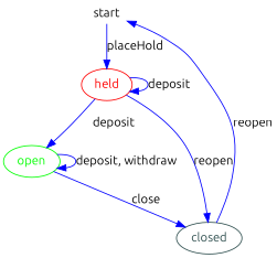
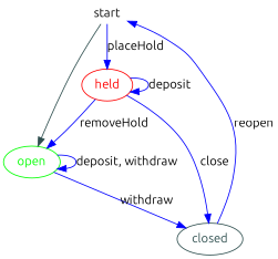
  digraph {
    fontname=Ubuntu
    node [fontname=Ubuntu]
    edge [color=blue fontname=Ubuntu]
    start [fixedsize=false height=0 shape=none width=0]
    open [color=green fontcolor=green]
    held [color=red fontcolor=red]
    closed [color=darkslategrey fontcolor=darkslategrey]
+   start -> open [color=darkslategrey]
    start -> held [label=placeHold]
    open -> open [label="deposit, withdraw"]
-   open -> closed [label=close]
-   held -> open [label=deposit]
+   open -> closed [label=withdraw]
+   held -> open [label=removeHold]
    held -> held [label=deposit]
-   held -> closed [label=reopen]
+   held -> closed [label=close]
    closed -> start [label=reopen]
  }
